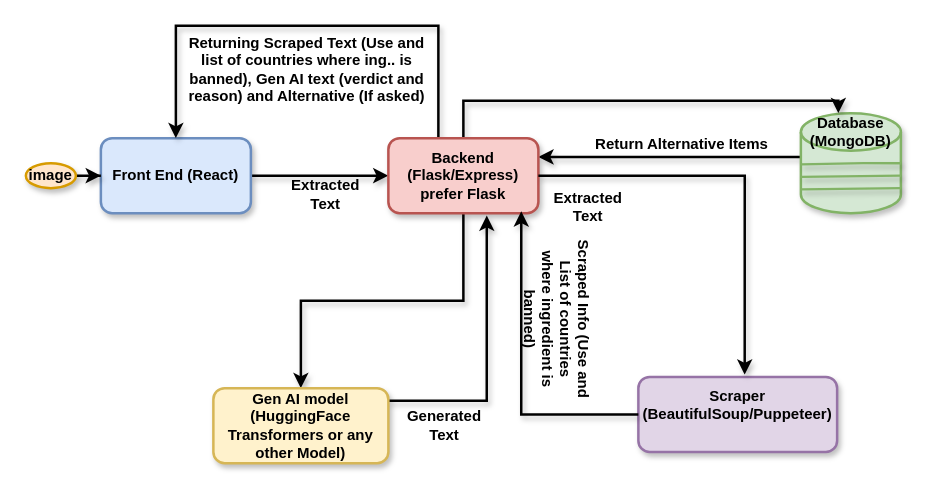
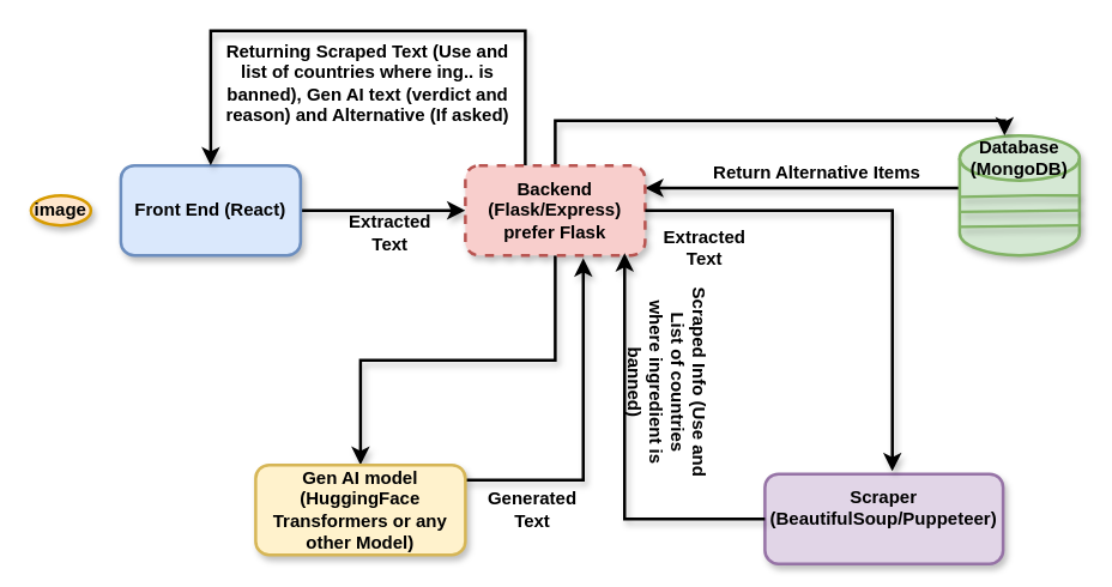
  <mxCell id="0" />
  <mxCell id="1" parent="0" />
  <mxCell id="2" style="edgeStyle=orthogonalEdgeStyle;rounded=0;orthogonalLoop=1;jettySize=auto;html=1;entryX=1;entryY=0.25;entryDx=0;entryDy=0;strokeWidth=2;shadow=1;fontStyle=1" parent="1" source="3" target="9" edge="1"><mxGeometry relative="1" as="geometry"><Array as="points"><mxPoint x="590" y="125" /><mxPoint x="590" y="125" /></Array></mxGeometry></mxCell>
  <mxCell id="3" value="" style="shape=cylinder3;whiteSpace=wrap;html=1;boundedLbl=1;backgroundOutline=1;size=15;fillColor=#d5e8d4;strokeColor=#82b366;strokeWidth=2;shadow=1;fontStyle=1" parent="1" vertex="1"><mxGeometry x="640" y="90" width="80" height="80" as="geometry" /></mxCell>
  <mxCell id="4" style="edgeStyle=orthogonalEdgeStyle;rounded=0;orthogonalLoop=1;jettySize=auto;html=1;entryX=0;entryY=0.5;entryDx=0;entryDy=0;strokeWidth=2;shadow=1;fontStyle=1" parent="1" source="5" target="9" edge="1"><mxGeometry relative="1" as="geometry" /></mxCell>
  <mxCell id="5" value="Front End (React)" style="rounded=1;whiteSpace=wrap;html=1;fillColor=#dae8fc;strokeColor=#6c8ebf;strokeWidth=2;shadow=1;fontStyle=1" parent="1" vertex="1"><mxGeometry x="80" y="110" width="120" height="60" as="geometry" /></mxCell>
  <mxCell id="6" style="edgeStyle=orthogonalEdgeStyle;rounded=0;orthogonalLoop=1;jettySize=auto;html=1;strokeWidth=2;shadow=1;fontStyle=1" parent="1" source="9" target="11" edge="1"><mxGeometry relative="1" as="geometry" /></mxCell>
  <mxCell id="7" style="edgeStyle=orthogonalEdgeStyle;rounded=0;orthogonalLoop=1;jettySize=auto;html=1;strokeWidth=2;shadow=1;fontStyle=1" parent="1" source="9" target="3" edge="1"><mxGeometry relative="1" as="geometry"><mxPoint x="650" y="105" as="targetPoint" /><Array as="points"><mxPoint x="370" y="80" /><mxPoint x="670" y="80" /></Array></mxGeometry></mxCell>
  <mxCell id="8" style="edgeStyle=orthogonalEdgeStyle;rounded=0;orthogonalLoop=1;jettySize=auto;html=1;entryX=0.5;entryY=0;entryDx=0;entryDy=0;strokeWidth=2;shadow=1;fontStyle=1" parent="1" source="9" target="5" edge="1"><mxGeometry relative="1" as="geometry"><Array as="points"><mxPoint x="350" y="20" /><mxPoint x="140" y="20" /></Array></mxGeometry></mxCell>
- <mxCell id="9" value="Backend (Flask/Express)&lt;div&gt;prefer Flask&lt;/div&gt;" style="rounded=1;whiteSpace=wrap;html=1;fillColor=#f8cecc;strokeColor=#b85450;strokeWidth=2;shadow=1;fontStyle=1" parent="1" vertex="1"><mxGeometry x="310" y="110" width="120" height="60" as="geometry" /></mxCell>
+ <mxCell id="9" value="Backend (Flask/Express)&lt;div&gt;prefer Flask&lt;/div&gt;" style="rounded=1;whiteSpace=wrap;html=1;fillColor=#f8cecc;strokeColor=#b85450;strokeWidth=2;shadow=1;fontStyle=1;dashed=1;" parent="1" vertex="1"><mxGeometry x="310" y="110" width="120" height="60" as="geometry" /></mxCell>
  <mxCell id="10" style="edgeStyle=orthogonalEdgeStyle;rounded=0;orthogonalLoop=1;jettySize=auto;html=1;entryX=0.656;entryY=1.033;entryDx=0;entryDy=0;entryPerimeter=0;strokeWidth=2;shadow=1;fontStyle=1" parent="1" source="11" target="9" edge="1"><mxGeometry relative="1" as="geometry"><mxPoint x="390" y="190" as="targetPoint" /><Array as="points"><mxPoint x="389" y="320" /></Array></mxGeometry></mxCell>
  <mxCell id="11" value="Gen AI model (HuggingFace Transformers or any other Model)" style="rounded=1;whiteSpace=wrap;html=1;fillColor=#fff2cc;strokeColor=#d6b656;strokeWidth=2;shadow=1;fontStyle=1" parent="1" vertex="1"><mxGeometry x="170" y="310" width="140" height="60" as="geometry" /></mxCell>
- <mxCell id="12" value="Scraper (BeautifulSoup/Puppeteer)&lt;div&gt;&lt;br&gt;&lt;/div&gt;" style="rounded=1;whiteSpace=wrap;html=1;fillColor=#e1d5e7;strokeColor=#9673a6;strokeWidth=2;shadow=1;fontStyle=1" parent="1" vertex="1"><mxGeometry x="510" y="301" width="159" height="60" as="geometry" /></mxCell>
- <mxCell id="13" value="" style="edgeStyle=orthogonalEdgeStyle;rounded=0;orthogonalLoop=1;jettySize=auto;html=1;strokeWidth=2;shadow=1;fontStyle=1" parent="1" source="14" target="5" edge="1"><mxGeometry relative="1" as="geometry" /></mxCell>
+ <mxCell id="12" value="Scraper (BeautifulSoup/Puppeteer)&lt;div&gt;&lt;br&gt;&lt;/div&gt;" style="rounded=1;whiteSpace=wrap;html=1;fillColor=#e1d5e7;strokeColor=#9673a6;strokeWidth=2;shadow=1;fontStyle=1" parent="1" vertex="1"><mxGeometry x="510" y="316" width="159" height="60" as="geometry" /></mxCell>
  <mxCell id="14" value="image" style="ellipse;whiteSpace=wrap;html=1;fillColor=#ffe6cc;strokeColor=#d79b00;strokeWidth=2;shadow=1;fontStyle=1" parent="1" vertex="1"><mxGeometry x="20" y="130" width="40" height="20" as="geometry" /></mxCell>
  <mxCell id="15" value="Extracted Text" style="text;html=1;align=center;verticalAlign=middle;whiteSpace=wrap;rounded=0;strokeWidth=2;shadow=1;fontStyle=1" parent="1" vertex="1"><mxGeometry x="230" y="140" width="60" height="30" as="geometry" /></mxCell>
  <mxCell id="16" style="edgeStyle=orthogonalEdgeStyle;rounded=0;orthogonalLoop=1;jettySize=auto;html=1;entryX=0.535;entryY=-0.03;entryDx=0;entryDy=0;entryPerimeter=0;strokeWidth=2;shadow=1;fontStyle=1" parent="1" source="9" target="12" edge="1"><mxGeometry relative="1" as="geometry"><Array as="points"><mxPoint x="595" y="140" /></Array></mxGeometry></mxCell>
  <mxCell id="17" value="Extracted Text" style="text;html=1;align=center;verticalAlign=middle;whiteSpace=wrap;rounded=0;strokeWidth=2;shadow=1;fontStyle=1" parent="1" vertex="1"><mxGeometry x="440" y="150" width="60" height="30" as="geometry" /></mxCell>
  <mxCell id="18" value="" style="endArrow=none;html=1;rounded=0;entryX=1;entryY=0.5;entryDx=0;entryDy=0;entryPerimeter=0;fillColor=#d5e8d4;strokeColor=#82b366;strokeWidth=2;shadow=1;fontStyle=1" parent="1" target="3" edge="1"><mxGeometry width="50" height="50" relative="1" as="geometry"><mxPoint x="640" y="131" as="sourcePoint" /><mxPoint x="700" y="131" as="targetPoint" /><Array as="points"><mxPoint x="690" y="130" /></Array></mxGeometry></mxCell>
  <mxCell id="19" value="" style="endArrow=none;html=1;rounded=0;entryX=1;entryY=0.5;entryDx=0;entryDy=0;entryPerimeter=0;fillColor=#d5e8d4;strokeColor=#82b366;strokeWidth=2;shadow=1;fontStyle=1" parent="1" edge="1"><mxGeometry width="50" height="50" relative="1" as="geometry"><mxPoint x="640" y="141" as="sourcePoint" /><mxPoint x="720" y="140" as="targetPoint" /><Array as="points" /></mxGeometry></mxCell>
  <mxCell id="20" value="" style="endArrow=none;html=1;rounded=0;entryX=1;entryY=0.5;entryDx=0;entryDy=0;entryPerimeter=0;fillColor=#d5e8d4;strokeColor=#82b366;strokeWidth=2;shadow=1;fontStyle=1" parent="1" edge="1"><mxGeometry width="50" height="50" relative="1" as="geometry"><mxPoint x="640" y="151" as="sourcePoint" /><mxPoint x="720" y="150" as="targetPoint" /><Array as="points" /></mxGeometry></mxCell>
  <mxCell id="21" style="edgeStyle=orthogonalEdgeStyle;rounded=0;orthogonalLoop=1;jettySize=auto;html=1;entryX=0.886;entryY=0.976;entryDx=0;entryDy=0;entryPerimeter=0;strokeWidth=2;shadow=1;fontStyle=1" parent="1" source="12" target="9" edge="1"><mxGeometry relative="1" as="geometry" /></mxCell>
  <mxCell id="22" value="Scraped Info (Use and List of countries where ingredient is banned)" style="text;html=1;align=center;verticalAlign=middle;whiteSpace=wrap;rounded=0;rotation=90;strokeWidth=2;shadow=1;fontStyle=1" parent="1" vertex="1"><mxGeometry x="380" y="240" width="130" height="30" as="geometry" /></mxCell>
  <mxCell id="23" value="Generated Text" style="text;html=1;align=center;verticalAlign=middle;whiteSpace=wrap;rounded=0;strokeWidth=2;shadow=1;fontStyle=1" parent="1" vertex="1"><mxGeometry x="325" y="325" width="60" height="30" as="geometry" /></mxCell>
  <mxCell id="24" value="Return Alternative Items" style="text;html=1;align=center;verticalAlign=middle;whiteSpace=wrap;rounded=0;strokeWidth=2;shadow=1;fontStyle=1" parent="1" vertex="1"><mxGeometry x="460" y="100" width="170" height="30" as="geometry" /></mxCell>
  <mxCell id="25" value="Returning Scraped Text (Use and list of countries where ing.. is banned), Gen AI text (verdict and reason) and Alternative (If asked)" style="text;html=1;align=center;verticalAlign=middle;whiteSpace=wrap;rounded=0;strokeWidth=2;shadow=1;fontStyle=1" parent="1" vertex="1"><mxGeometry x="140" y="40" width="210" height="30" as="geometry" /></mxCell>
  <mxCell id="26" value="Database (MongoDB)" style="text;html=1;align=center;verticalAlign=middle;whiteSpace=wrap;rounded=0;strokeWidth=2;shadow=1;fontStyle=1" parent="1" vertex="1"><mxGeometry x="650" y="90" width="60" height="30" as="geometry" /></mxCell>
